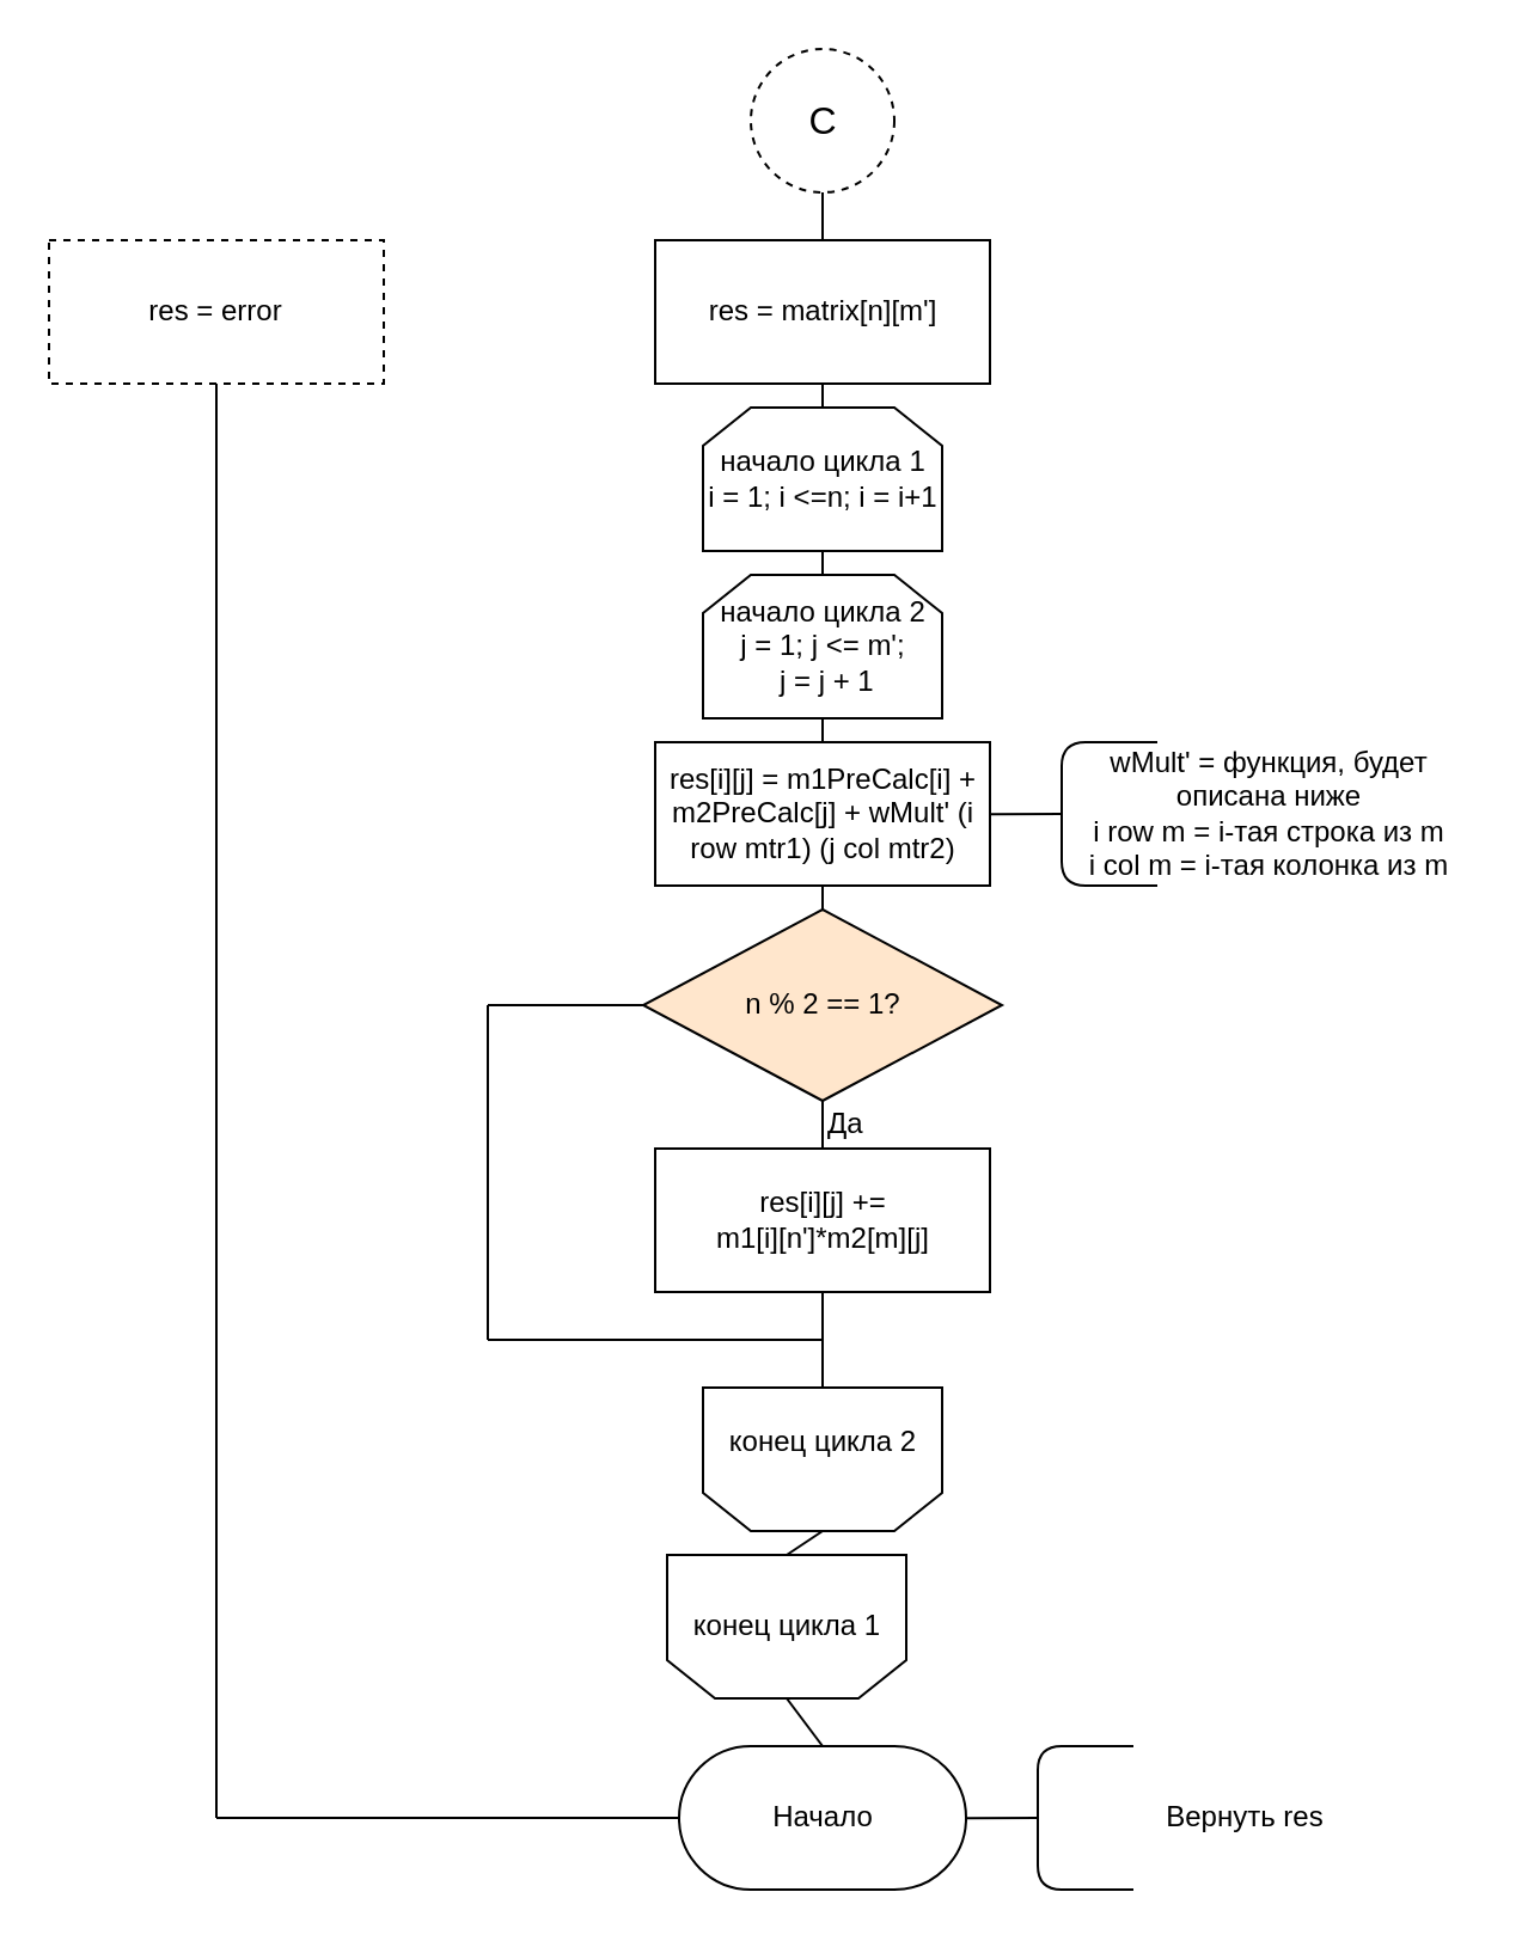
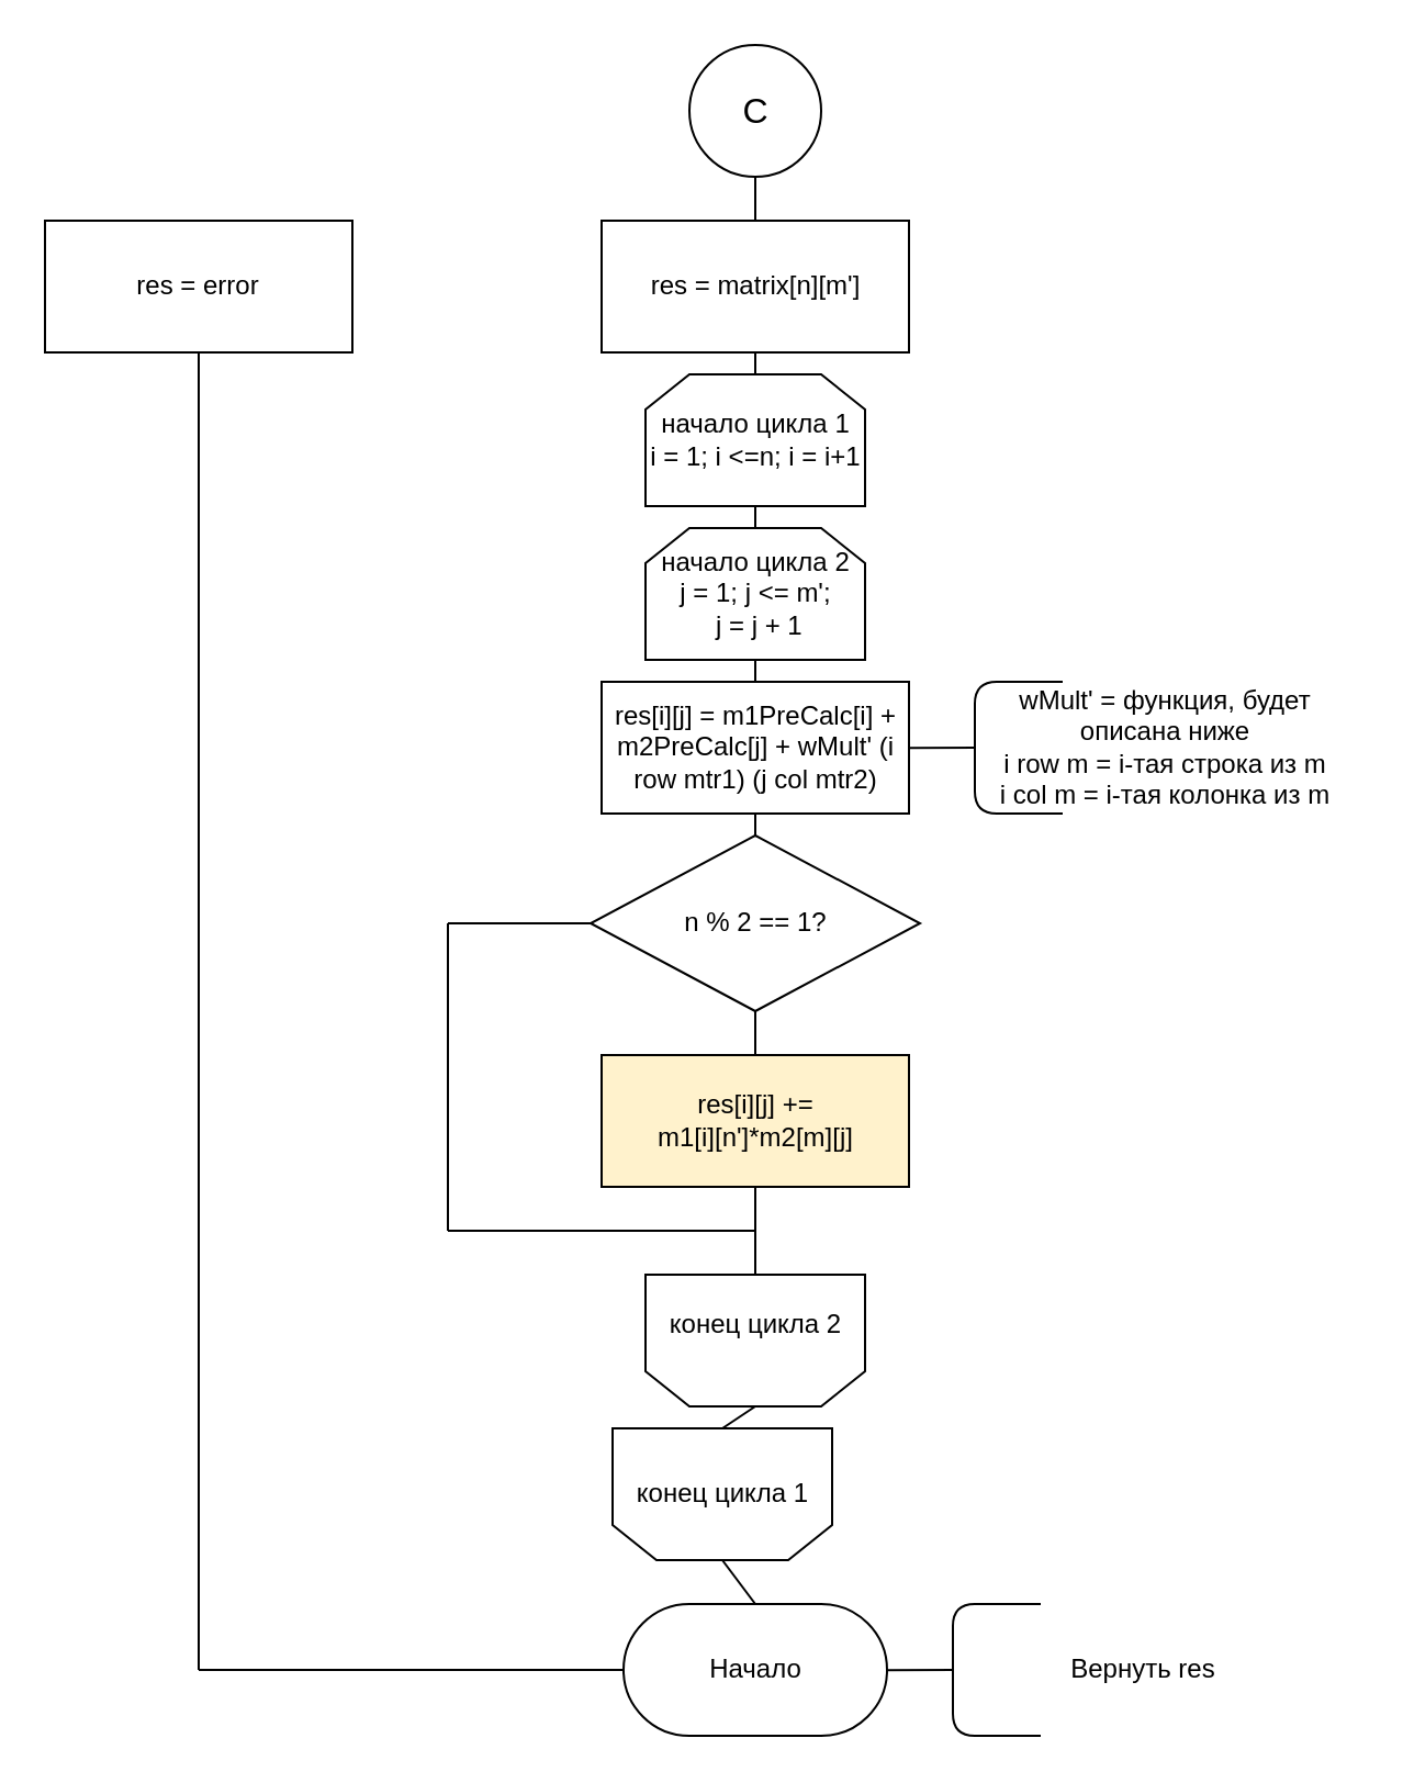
  <mxCell id="0" />
  <mxCell id="1" parent="0" />
- <mxCell id="2" value="&lt;font size=&quot;3&quot;&gt;C&lt;/font&gt;" style="ellipse;whiteSpace=wrap;html=1;aspect=fixed;dashed=1;" vertex="1" parent="1"><mxGeometry x="313.5" y="20" width="60" height="60" as="geometry" /></mxCell>
+ <mxCell id="2" value="&lt;font size=&quot;3&quot;&gt;C&lt;/font&gt;" style="ellipse;whiteSpace=wrap;html=1;aspect=fixed;" vertex="1" parent="1"><mxGeometry x="313.5" y="20" width="60" height="60" as="geometry" /></mxCell>
  <mxCell id="3" value="" style="endArrow=none;html=1;entryX=0.5;entryY=1;entryDx=0;entryDy=0;" edge="1" parent="1" target="2"><mxGeometry width="50" height="50" relative="1" as="geometry"><mxPoint x="343.5" y="100" as="sourcePoint" /><mxPoint x="313.5" y="130" as="targetPoint" /></mxGeometry></mxCell>
  <mxCell id="4" value="res = matrix[n][m']" style="rounded=0;whiteSpace=wrap;html=1;" vertex="1" parent="1"><mxGeometry x="273.5" y="100" width="140" height="60" as="geometry" /></mxCell>
  <mxCell id="5" value="начало цикла 1&lt;br&gt;i = 1; i &amp;lt;=n; i = i+1&lt;br&gt;" style="shape=loopLimit;whiteSpace=wrap;html=1;" vertex="1" parent="1"><mxGeometry x="293.5" y="170" width="100" height="60" as="geometry" /></mxCell>
  <mxCell id="6" value="конец цикла 1&lt;br&gt;" style="shape=loopLimit;whiteSpace=wrap;html=1;direction=west;" vertex="1" parent="1"><mxGeometry x="278.5" y="650" width="100" height="60" as="geometry" /></mxCell>
  <mxCell id="7" value="начало цикла 2&lt;br&gt;j = 1; j &amp;lt;= m';&lt;br&gt;&amp;nbsp;j = j + 1&lt;br&gt;" style="shape=loopLimit;whiteSpace=wrap;html=1;" vertex="1" parent="1"><mxGeometry x="293.5" y="240" width="100" height="60" as="geometry" /></mxCell>
  <mxCell id="8" value="конец цикла 2&lt;br&gt;&lt;br&gt;" style="shape=loopLimit;whiteSpace=wrap;html=1;direction=west;" vertex="1" parent="1"><mxGeometry x="293.5" y="580" width="100" height="60" as="geometry" /></mxCell>
  <mxCell id="9" value="" style="endArrow=none;html=1;entryX=0.5;entryY=1;entryDx=0;entryDy=0;exitX=0.5;exitY=0;exitDx=0;exitDy=0;" edge="1" parent="1" source="5" target="4"><mxGeometry width="50" height="50" relative="1" as="geometry"><mxPoint x="243.5" y="230" as="sourcePoint" /><mxPoint x="293.5" y="180" as="targetPoint" /></mxGeometry></mxCell>
  <mxCell id="10" value="" style="endArrow=none;html=1;entryX=0.5;entryY=1;entryDx=0;entryDy=0;exitX=0.5;exitY=0;exitDx=0;exitDy=0;" edge="1" parent="1" source="7" target="5"><mxGeometry width="50" height="50" relative="1" as="geometry"><mxPoint x="203.5" y="250" as="sourcePoint" /><mxPoint x="253.5" y="200" as="targetPoint" /></mxGeometry></mxCell>
  <mxCell id="11" value="" style="endArrow=none;html=1;entryX=0.5;entryY=0;entryDx=0;entryDy=0;exitX=0.5;exitY=1;exitDx=0;exitDy=0;" edge="1" parent="1" source="6" target="8"><mxGeometry width="50" height="50" relative="1" as="geometry"><mxPoint x="203.5" y="640" as="sourcePoint" /><mxPoint x="253.5" y="590" as="targetPoint" /></mxGeometry></mxCell>
  <mxCell id="12" value="res[i][j] = m1PreCalc[i] + m2PreCalc[j] + wMult' (i row mtr1) (j col mtr2)" style="rounded=0;whiteSpace=wrap;html=1;" vertex="1" parent="1"><mxGeometry x="273.5" y="310" width="140" height="60" as="geometry" /></mxCell>
  <mxCell id="13" value="" style="endArrow=none;html=1;entryX=0.5;entryY=1;entryDx=0;entryDy=0;exitX=0.5;exitY=0;exitDx=0;exitDy=0;" edge="1" parent="1" source="12" target="7"><mxGeometry width="50" height="50" relative="1" as="geometry"><mxPoint x="213.5" y="310" as="sourcePoint" /><mxPoint x="263.5" y="260" as="targetPoint" /></mxGeometry></mxCell>
  <mxCell id="14" value="" style="endArrow=none;html=1;" edge="1" parent="1"><mxGeometry width="50" height="50" relative="1" as="geometry"><mxPoint x="483.5" y="370" as="sourcePoint" /><mxPoint x="483.5" y="310" as="targetPoint" /><Array as="points"><mxPoint x="443.5" y="370" /><mxPoint x="443.5" y="310" /></Array></mxGeometry></mxCell>
  <mxCell id="15" value="" style="endArrow=none;html=1;exitX=1;exitY=0.5;exitDx=0;exitDy=0;" edge="1" parent="1"><mxGeometry width="50" height="50" relative="1" as="geometry"><mxPoint x="413.5" y="340.167" as="sourcePoint" /><mxPoint x="443.5" y="340" as="targetPoint" /></mxGeometry></mxCell>
  <mxCell id="16" value="wMult' = функция, будет описана ниже&lt;br&gt;i row m = i-тая строка из m&lt;br&gt;i col m = i-тая колонка из m&lt;br&gt;" style="text;html=1;strokeColor=none;fillColor=none;align=center;verticalAlign=middle;whiteSpace=wrap;rounded=0;" vertex="1" parent="1"><mxGeometry x="444" y="310" width="173" height="60" as="geometry" /></mxCell>
- <mxCell id="17" value="n % 2 == 1?" style="rhombus;whiteSpace=wrap;html=1;fillColor=#ffe6cc;" vertex="1" parent="1"><mxGeometry x="268.5" y="380" width="150" height="80" as="geometry" /></mxCell>
+ <mxCell id="17" value="n % 2 == 1?" style="rhombus;whiteSpace=wrap;html=1;" vertex="1" parent="1"><mxGeometry x="268.5" y="380" width="150" height="80" as="geometry" /></mxCell>
  <mxCell id="18" value="" style="endArrow=none;html=1;entryX=0.5;entryY=1;entryDx=0;entryDy=0;exitX=0.5;exitY=0;exitDx=0;exitDy=0;" edge="1" parent="1" source="20" target="17"><mxGeometry width="50" height="50" relative="1" as="geometry"><mxPoint x="323.5" y="480" as="sourcePoint" /><mxPoint x="363.5" y="490" as="targetPoint" /></mxGeometry></mxCell>
- <mxCell id="19" value="Да" style="text;html=1;resizable=0;points=[];autosize=1;align=left;verticalAlign=top;spacingTop=-4;" vertex="1" parent="1"><mxGeometry x="343.5" y="460" width="30" height="20" as="geometry" /></mxCell>
- <mxCell id="20" value="res[i][j] += &lt;br&gt;m1[i][n']*m2[m][j]" style="rounded=0;whiteSpace=wrap;html=1;" vertex="1" parent="1"><mxGeometry x="273.5" y="480" width="140" height="60" as="geometry" /></mxCell>
+ <mxCell id="20" value="res[i][j] += &lt;br&gt;m1[i][n']*m2[m][j]" style="rounded=0;whiteSpace=wrap;html=1;fillColor=#fff2cc;" vertex="1" parent="1"><mxGeometry x="273.5" y="480" width="140" height="60" as="geometry" /></mxCell>
  <mxCell id="21" value="" style="endArrow=none;html=1;entryX=0.5;entryY=1;entryDx=0;entryDy=0;exitX=0.5;exitY=0;exitDx=0;exitDy=0;" edge="1" parent="1" source="17" target="12"><mxGeometry width="50" height="50" relative="1" as="geometry"><mxPoint x="123.5" y="510" as="sourcePoint" /><mxPoint x="173.5" y="460" as="targetPoint" /></mxGeometry></mxCell>
  <mxCell id="22" value="" style="endArrow=none;html=1;entryX=0.5;entryY=1;entryDx=0;entryDy=0;exitX=0.5;exitY=1;exitDx=0;exitDy=0;" edge="1" parent="1" source="8" target="20"><mxGeometry width="50" height="50" relative="1" as="geometry"><mxPoint x="183.5" y="530" as="sourcePoint" /><mxPoint x="233.5" y="480" as="targetPoint" /></mxGeometry></mxCell>
  <mxCell id="23" value="" style="endArrow=none;html=1;entryX=0;entryY=0.5;entryDx=0;entryDy=0;" edge="1" parent="1" target="17"><mxGeometry width="50" height="50" relative="1" as="geometry"><mxPoint x="203.5" y="420" as="sourcePoint" /><mxPoint x="163.5" y="430" as="targetPoint" /></mxGeometry></mxCell>
  <mxCell id="24" value="" style="endArrow=none;html=1;" edge="1" parent="1"><mxGeometry width="50" height="50" relative="1" as="geometry"><mxPoint x="203.5" y="560" as="sourcePoint" /><mxPoint x="343.5" y="560" as="targetPoint" /></mxGeometry></mxCell>
  <mxCell id="25" value="" style="endArrow=none;html=1;" edge="1" parent="1"><mxGeometry width="50" height="50" relative="1" as="geometry"><mxPoint x="203.5" y="420" as="sourcePoint" /><mxPoint x="203.5" y="560" as="targetPoint" /></mxGeometry></mxCell>
  <mxCell id="26" value="Начало" style="rounded=1;whiteSpace=wrap;html=1;arcSize=50;" vertex="1" parent="1"><mxGeometry x="283.5" y="730" width="120" height="60" as="geometry" /></mxCell>
  <mxCell id="27" value="" style="endArrow=none;html=1;entryX=0.5;entryY=0;entryDx=0;entryDy=0;exitX=0.5;exitY=0;exitDx=0;exitDy=0;" edge="1" parent="1" source="26" target="6"><mxGeometry width="50" height="50" relative="1" as="geometry"><mxPoint x="210" y="700" as="sourcePoint" /><mxPoint x="260" y="650" as="targetPoint" /></mxGeometry></mxCell>
  <mxCell id="28" value="" style="endArrow=none;html=1;" edge="1" parent="1"><mxGeometry width="50" height="50" relative="1" as="geometry"><mxPoint x="473.5" y="790" as="sourcePoint" /><mxPoint x="473.5" y="730" as="targetPoint" /><Array as="points"><mxPoint x="433.5" y="790" /><mxPoint x="433.5" y="730" /></Array></mxGeometry></mxCell>
  <mxCell id="29" value="" style="endArrow=none;html=1;exitX=1;exitY=0.5;exitDx=0;exitDy=0;" edge="1" parent="1"><mxGeometry width="50" height="50" relative="1" as="geometry"><mxPoint x="403.5" y="760.167" as="sourcePoint" /><mxPoint x="433.5" y="760" as="targetPoint" /></mxGeometry></mxCell>
  <mxCell id="30" value="Вернуть res" style="text;html=1;strokeColor=none;fillColor=none;align=center;verticalAlign=middle;whiteSpace=wrap;rounded=0;" vertex="1" parent="1"><mxGeometry x="434" y="730" width="173" height="60" as="geometry" /></mxCell>
- <mxCell id="31" value="res = error" style="rounded=0;whiteSpace=wrap;html=1;dashed=1;" vertex="1" parent="1"><mxGeometry x="20" y="100" width="140" height="60" as="geometry" /></mxCell>
+ <mxCell id="31" value="res = error" style="rounded=0;whiteSpace=wrap;html=1;" vertex="1" parent="1"><mxGeometry x="20" y="100" width="140" height="60" as="geometry" /></mxCell>
  <mxCell id="32" value="" style="endArrow=none;html=1;entryX=0.5;entryY=1;entryDx=0;entryDy=0;" edge="1" parent="1" target="31"><mxGeometry width="50" height="50" relative="1" as="geometry"><mxPoint x="90" y="760" as="sourcePoint" /><mxPoint x="80" y="220" as="targetPoint" /></mxGeometry></mxCell>
  <mxCell id="33" value="" style="endArrow=none;html=1;entryX=0;entryY=0.5;entryDx=0;entryDy=0;" edge="1" parent="1" target="26"><mxGeometry width="50" height="50" relative="1" as="geometry"><mxPoint x="90" y="760" as="sourcePoint" /><mxPoint x="200" y="760" as="targetPoint" /></mxGeometry></mxCell>
